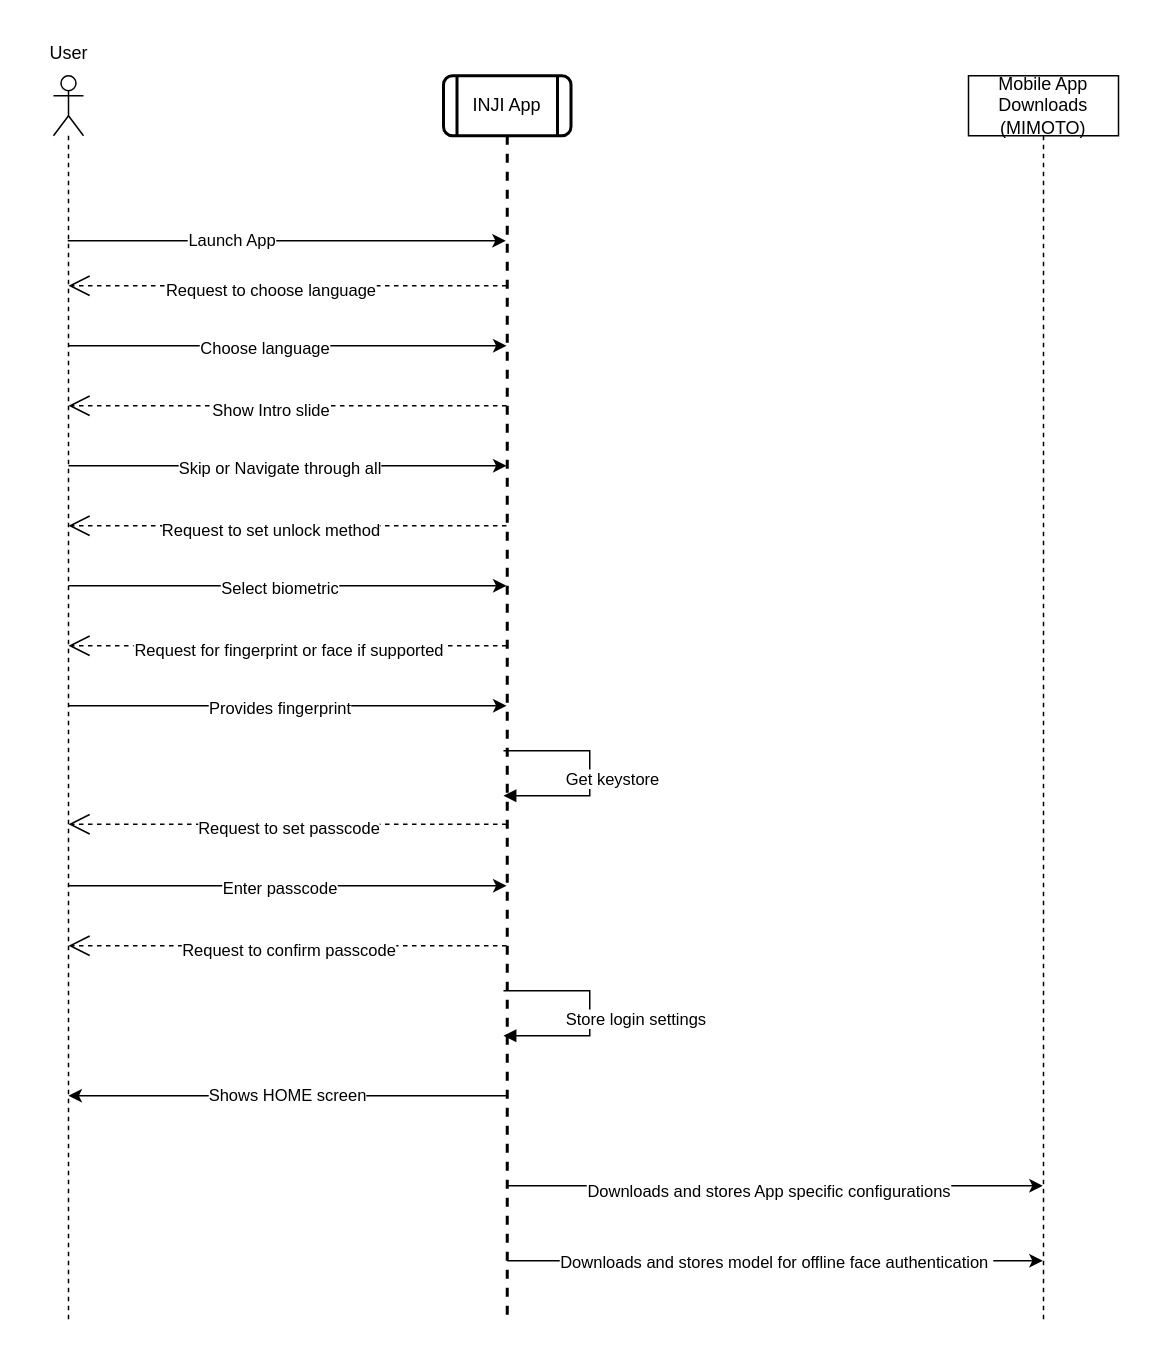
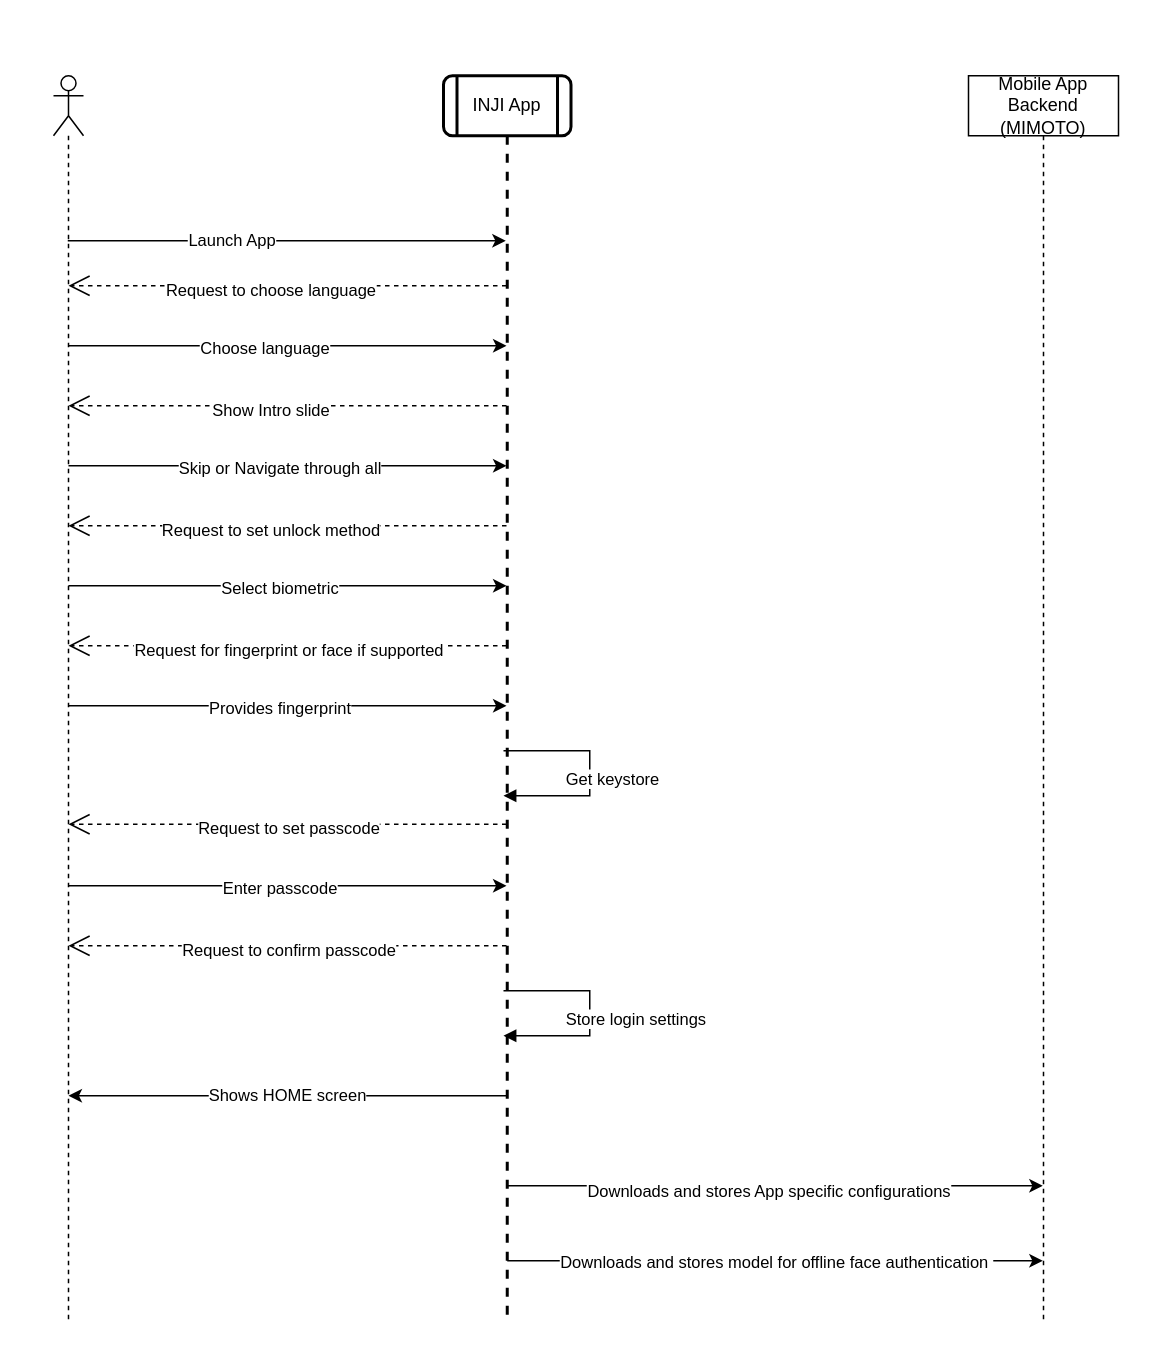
  <mxCell id="0" />
  <mxCell id="1" parent="0" />
  <mxCell id="2" value="" style="shape=umlLifeline;perimeter=lifelinePerimeter;whiteSpace=wrap;html=1;container=1;dropTarget=0;collapsible=0;recursiveResize=0;outlineConnect=0;portConstraint=eastwest;newEdgeStyle={&quot;edgeStyle&quot;:&quot;elbowEdgeStyle&quot;,&quot;elbow&quot;:&quot;vertical&quot;,&quot;curved&quot;:0,&quot;rounded&quot;:0};participant=umlActor;fontStyle=0" parent="1" vertex="1"><mxGeometry x="35" y="50" width="20" height="830" as="geometry" /></mxCell>
- <mxCell id="3" value="User" style="text;html=1;align=center;verticalAlign=middle;resizable=0;points=[];autosize=1;strokeColor=none;fillColor=none;" parent="1" vertex="1"><mxGeometry x="20" y="20" width="50" height="30" as="geometry" /></mxCell>
  <mxCell id="4" value="Shows HOME screen" style="edgeStyle=elbowEdgeStyle;rounded=0;orthogonalLoop=1;jettySize=auto;html=1;elbow=horizontal;curved=0;" parent="1" edge="1"><mxGeometry relative="1" as="geometry"><Array as="points"><mxPoint x="165.5" y="730" /></Array><mxPoint x="337" y="730" as="sourcePoint" /><mxPoint x="45" y="730" as="targetPoint" /></mxGeometry></mxCell>
  <mxCell id="5" style="edgeStyle=elbowEdgeStyle;rounded=0;orthogonalLoop=1;jettySize=auto;html=1;elbow=vertical;curved=0;" parent="1" edge="1"><mxGeometry relative="1" as="geometry"><Array as="points"><mxPoint x="385" y="790" /><mxPoint x="535" y="890" /></Array><mxPoint x="337.5" y="790" as="sourcePoint" /><mxPoint x="694.5" y="790" as="targetPoint" /></mxGeometry></mxCell>
  <mxCell id="6" value="Downloads and stores App specific configurations" style="edgeLabel;html=1;align=center;verticalAlign=middle;resizable=0;points=[];" parent="5" vertex="1" connectable="0"><mxGeometry x="-0.028" y="-3" relative="1" as="geometry"><mxPoint as="offset" /></mxGeometry></mxCell>
  <mxCell id="7" style="edgeStyle=elbowEdgeStyle;rounded=0;orthogonalLoop=1;jettySize=auto;html=1;elbow=vertical;curved=0;" parent="1" edge="1"><mxGeometry relative="1" as="geometry"><Array as="points"><mxPoint x="555" y="840" /></Array><mxPoint x="337.5" y="840" as="sourcePoint" /><mxPoint x="694.5" y="840" as="targetPoint" /></mxGeometry></mxCell>
  <mxCell id="8" value="Downloads and stores model for offline face authentication&amp;nbsp;" style="edgeLabel;html=1;align=center;verticalAlign=middle;resizable=0;points=[];" parent="7" vertex="1" connectable="0"><mxGeometry x="-0.151" relative="1" as="geometry"><mxPoint x="27" as="offset" /></mxGeometry></mxCell>
  <mxCell id="9" value="INJI App" style="shape=umlLifeline;perimeter=lifelinePerimeter;whiteSpace=wrap;html=1;container=1;dropTarget=0;collapsible=0;recursiveResize=0;outlineConnect=0;portConstraint=eastwest;newEdgeStyle={&quot;edgeStyle&quot;:&quot;elbowEdgeStyle&quot;,&quot;elbow&quot;:&quot;vertical&quot;,&quot;curved&quot;:0,&quot;rounded&quot;:0};participant=process;verticalAlign=middle;strokeColor=default;shadow=0;dashed=0;strokeWidth=2;labelBackgroundColor=#ffffff;fillColor=default;fontColor=default;sketch=0;gradientColor=none;fontStyle=0;rounded=1;" parent="1" vertex="1"><mxGeometry x="295" y="50" width="85" height="830" as="geometry" /></mxCell>
- <mxCell id="10" value="Mobile App Downloads&lt;br&gt;(MIMOTO)" style="shape=umlLifeline;perimeter=lifelinePerimeter;whiteSpace=wrap;html=1;container=1;dropTarget=0;collapsible=0;recursiveResize=0;outlineConnect=0;portConstraint=eastwest;newEdgeStyle={&quot;edgeStyle&quot;:&quot;elbowEdgeStyle&quot;,&quot;elbow&quot;:&quot;vertical&quot;,&quot;curved&quot;:0,&quot;rounded&quot;:0};" parent="1" vertex="1"><mxGeometry x="645" y="50" width="100" height="830" as="geometry" /></mxCell>
+ <mxCell id="10" value="Mobile App Backend&lt;br&gt;(MIMOTO)" style="shape=umlLifeline;perimeter=lifelinePerimeter;whiteSpace=wrap;html=1;container=1;dropTarget=0;collapsible=0;recursiveResize=0;outlineConnect=0;portConstraint=eastwest;newEdgeStyle={&quot;edgeStyle&quot;:&quot;elbowEdgeStyle&quot;,&quot;elbow&quot;:&quot;vertical&quot;,&quot;curved&quot;:0,&quot;rounded&quot;:0};" parent="1" vertex="1"><mxGeometry x="645" y="50" width="100" height="830" as="geometry" /></mxCell>
  <mxCell id="11" style="edgeStyle=elbowEdgeStyle;rounded=0;orthogonalLoop=1;jettySize=auto;html=1;elbow=vertical;curved=0;" parent="1" source="2" target="9" edge="1"><mxGeometry relative="1" as="geometry"><mxPoint x="50" y="220" as="sourcePoint" /><Array as="points"><mxPoint x="205" y="160" /><mxPoint x="225" y="220" /><mxPoint x="205" y="160" /></Array></mxGeometry></mxCell>
  <mxCell id="12" value="Launch App" style="edgeLabel;html=1;align=center;verticalAlign=middle;resizable=0;points=[];" parent="11" vertex="1" connectable="0"><mxGeometry x="-0.307" y="1" relative="1" as="geometry"><mxPoint x="8" as="offset" /></mxGeometry></mxCell>
  <mxCell id="13" value="Get keystore" style="html=1;align=left;spacingLeft=2;endArrow=block;rounded=0;edgeStyle=orthogonalEdgeStyle;curved=0;rounded=0;" parent="1" edge="1"><mxGeometry x="0.483" y="-11" relative="1" as="geometry"><mxPoint x="335" y="500" as="sourcePoint" /><Array as="points"><mxPoint x="392.5" y="500" /><mxPoint x="392.5" y="530" /></Array><mxPoint x="335" y="530" as="targetPoint" /><mxPoint x="1" as="offset" /></mxGeometry></mxCell>
  <mxCell id="14" style="edgeStyle=elbowEdgeStyle;rounded=0;orthogonalLoop=1;jettySize=auto;html=1;elbow=vertical;curved=0;" parent="1" edge="1"><mxGeometry relative="1" as="geometry"><mxPoint x="45" y="230" as="sourcePoint" /><Array as="points"><mxPoint x="215" y="230" /></Array><mxPoint x="337" y="230" as="targetPoint" /></mxGeometry></mxCell>
  <mxCell id="15" value="Choose language" style="edgeLabel;html=1;align=center;verticalAlign=middle;resizable=0;points=[];" parent="14" vertex="1" connectable="0"><mxGeometry x="-0.253" y="-1" relative="1" as="geometry"><mxPoint x="21" as="offset" /></mxGeometry></mxCell>
  <mxCell id="16" style="edgeStyle=elbowEdgeStyle;rounded=0;orthogonalLoop=1;jettySize=auto;html=1;elbow=vertical;curved=0;" parent="1" edge="1"><mxGeometry relative="1" as="geometry"><mxPoint x="45" y="310" as="sourcePoint" /><Array as="points"><mxPoint x="215" y="310" /></Array><mxPoint x="337" y="310" as="targetPoint" /></mxGeometry></mxCell>
  <mxCell id="17" value="Skip or Navigate through all" style="edgeLabel;html=1;align=center;verticalAlign=middle;resizable=0;points=[];" parent="16" vertex="1" connectable="0"><mxGeometry x="-0.253" y="-1" relative="1" as="geometry"><mxPoint x="31" as="offset" /></mxGeometry></mxCell>
  <mxCell id="18" style="edgeStyle=elbowEdgeStyle;rounded=0;orthogonalLoop=1;jettySize=auto;html=1;elbow=vertical;curved=0;" parent="1" edge="1"><mxGeometry relative="1" as="geometry"><mxPoint x="45" y="390" as="sourcePoint" /><Array as="points"><mxPoint x="215" y="390" /></Array><mxPoint x="337" y="390" as="targetPoint" /></mxGeometry></mxCell>
  <mxCell id="19" value="Select biometric" style="edgeLabel;html=1;align=center;verticalAlign=middle;resizable=0;points=[];" parent="18" vertex="1" connectable="0"><mxGeometry x="-0.253" y="-1" relative="1" as="geometry"><mxPoint x="31" as="offset" /></mxGeometry></mxCell>
  <mxCell id="20" style="edgeStyle=elbowEdgeStyle;rounded=0;orthogonalLoop=1;jettySize=auto;html=1;elbow=horizontal;curved=0;" parent="1" edge="1"><mxGeometry relative="1" as="geometry"><mxPoint x="45" y="470" as="sourcePoint" /><Array as="points"><mxPoint x="215" y="470" /></Array><mxPoint x="337" y="470" as="targetPoint" /></mxGeometry></mxCell>
  <mxCell id="21" value="Provides fingerprint" style="edgeLabel;html=1;align=center;verticalAlign=middle;resizable=0;points=[];" parent="20" vertex="1" connectable="0"><mxGeometry x="-0.253" y="-1" relative="1" as="geometry"><mxPoint x="31" as="offset" /></mxGeometry></mxCell>
  <mxCell id="22" style="edgeStyle=elbowEdgeStyle;rounded=0;orthogonalLoop=1;jettySize=auto;html=1;elbow=horizontal;curved=0;" parent="1" edge="1"><mxGeometry relative="1" as="geometry"><mxPoint x="45" y="590" as="sourcePoint" /><Array as="points"><mxPoint x="215" y="590" /></Array><mxPoint x="337" y="590" as="targetPoint" /></mxGeometry></mxCell>
  <mxCell id="23" value="Enter passcode" style="edgeLabel;html=1;align=center;verticalAlign=middle;resizable=0;points=[];" parent="22" vertex="1" connectable="0"><mxGeometry x="-0.253" y="-1" relative="1" as="geometry"><mxPoint x="31" as="offset" /></mxGeometry></mxCell>
  <mxCell id="24" value="Store login settings" style="html=1;align=left;spacingLeft=2;endArrow=block;rounded=0;edgeStyle=orthogonalEdgeStyle;curved=0;rounded=0;" parent="1" edge="1"><mxGeometry x="0.483" y="-11" relative="1" as="geometry"><mxPoint x="335" y="660" as="sourcePoint" /><Array as="points"><mxPoint x="392.5" y="660" /><mxPoint x="392.5" y="690" /></Array><mxPoint x="335" y="690" as="targetPoint" /><mxPoint x="1" as="offset" /></mxGeometry></mxCell>
  <mxCell id="25" style="edgeStyle=elbowEdgeStyle;rounded=1;orthogonalLoop=1;jettySize=auto;html=1;elbow=horizontal;curved=0;endArrow=open;endSize=12;dashed=1;" edge="1" parent="1"><mxGeometry relative="1" as="geometry"><Array as="points"><mxPoint x="155.5" y="190" /></Array><mxPoint x="337" y="190" as="sourcePoint" /><mxPoint x="45" y="190" as="targetPoint" /></mxGeometry></mxCell>
  <mxCell id="26" value="Request to choose language" style="edgeLabel;html=1;align=center;verticalAlign=middle;resizable=0;points=[];" vertex="1" connectable="0" parent="25"><mxGeometry x="0.092" y="2" relative="1" as="geometry"><mxPoint x="1" as="offset" /></mxGeometry></mxCell>
  <mxCell id="27" style="edgeStyle=elbowEdgeStyle;rounded=1;orthogonalLoop=1;jettySize=auto;html=1;elbow=horizontal;curved=0;endArrow=open;endSize=12;dashed=1;" edge="1" parent="1"><mxGeometry relative="1" as="geometry"><Array as="points"><mxPoint x="155.5" y="270" /></Array><mxPoint x="337" y="270" as="sourcePoint" /><mxPoint x="45" y="270" as="targetPoint" /></mxGeometry></mxCell>
  <mxCell id="28" value="Show Intro slide" style="edgeLabel;html=1;align=center;verticalAlign=middle;resizable=0;points=[];" vertex="1" connectable="0" parent="27"><mxGeometry x="0.092" y="2" relative="1" as="geometry"><mxPoint x="1" as="offset" /></mxGeometry></mxCell>
  <mxCell id="29" style="edgeStyle=elbowEdgeStyle;rounded=1;orthogonalLoop=1;jettySize=auto;html=1;elbow=horizontal;curved=0;endArrow=open;endSize=12;dashed=1;" edge="1" parent="1"><mxGeometry relative="1" as="geometry"><Array as="points"><mxPoint x="155.5" y="350" /></Array><mxPoint x="337" y="350" as="sourcePoint" /><mxPoint x="45" y="350" as="targetPoint" /></mxGeometry></mxCell>
  <mxCell id="30" value="Request to set unlock method" style="edgeLabel;html=1;align=center;verticalAlign=middle;resizable=0;points=[];" vertex="1" connectable="0" parent="29"><mxGeometry x="0.092" y="2" relative="1" as="geometry"><mxPoint x="1" as="offset" /></mxGeometry></mxCell>
  <mxCell id="31" style="edgeStyle=elbowEdgeStyle;rounded=1;orthogonalLoop=1;jettySize=auto;html=1;elbow=horizontal;curved=0;endArrow=open;endSize=12;dashed=1;" edge="1" parent="1"><mxGeometry relative="1" as="geometry"><Array as="points"><mxPoint x="155.5" y="430" /></Array><mxPoint x="337" y="430" as="sourcePoint" /><mxPoint x="45" y="430" as="targetPoint" /></mxGeometry></mxCell>
  <mxCell id="32" value="Request for fingerprint or face if supported" style="edgeLabel;html=1;align=center;verticalAlign=middle;resizable=0;points=[];" vertex="1" connectable="0" parent="31"><mxGeometry x="0.092" y="2" relative="1" as="geometry"><mxPoint x="13" as="offset" /></mxGeometry></mxCell>
  <mxCell id="33" style="edgeStyle=elbowEdgeStyle;rounded=1;orthogonalLoop=1;jettySize=auto;html=1;elbow=horizontal;curved=0;endArrow=open;endSize=12;dashed=1;" edge="1" parent="1"><mxGeometry relative="1" as="geometry"><Array as="points"><mxPoint x="160" y="609" /></Array><mxPoint x="337" y="549" as="sourcePoint" /><mxPoint x="45" y="549" as="targetPoint" /></mxGeometry></mxCell>
  <mxCell id="34" value="Request to set passcode" style="edgeLabel;html=1;align=center;verticalAlign=middle;resizable=0;points=[];" vertex="1" connectable="0" parent="33"><mxGeometry x="0.092" y="2" relative="1" as="geometry"><mxPoint x="13" as="offset" /></mxGeometry></mxCell>
  <mxCell id="35" style="edgeStyle=elbowEdgeStyle;rounded=1;orthogonalLoop=1;jettySize=auto;html=1;elbow=horizontal;curved=0;endArrow=open;endSize=12;dashed=1;" edge="1" parent="1"><mxGeometry relative="1" as="geometry"><Array as="points"><mxPoint x="160" y="690" /></Array><mxPoint x="337" y="630" as="sourcePoint" /><mxPoint x="45" y="630" as="targetPoint" /></mxGeometry></mxCell>
  <mxCell id="36" value="Request to confirm passcode" style="edgeLabel;html=1;align=center;verticalAlign=middle;resizable=0;points=[];" vertex="1" connectable="0" parent="35"><mxGeometry x="0.092" y="2" relative="1" as="geometry"><mxPoint x="13" as="offset" /></mxGeometry></mxCell>
